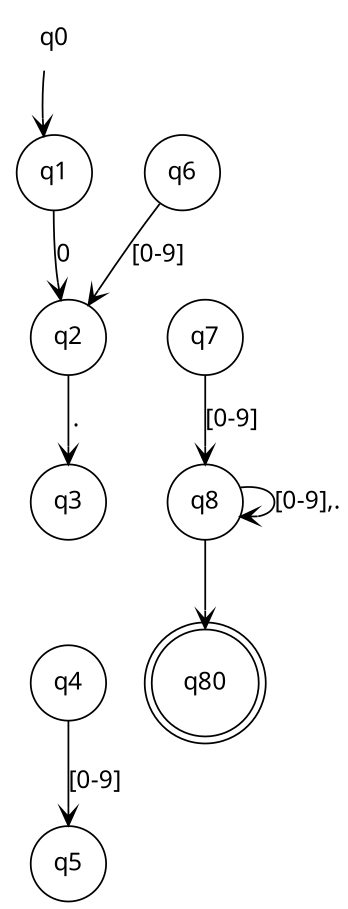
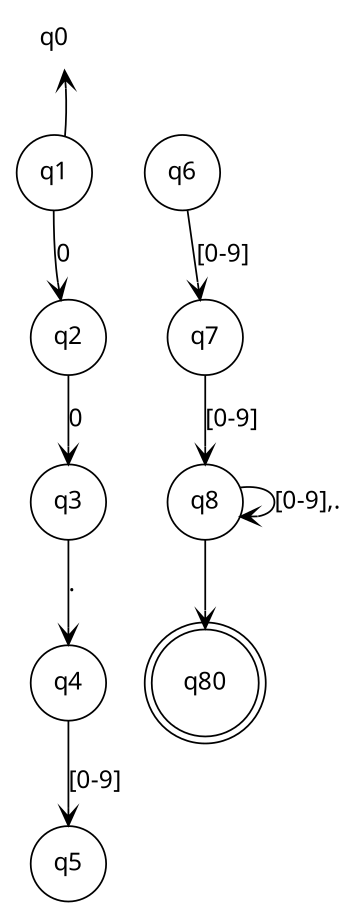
  digraph {
    fontname="Noto Sans"
    rankdir=TB
    node [fontname="Noto Sans" shape=circle]
    edge [arrowhead=vee fontname="Noto Sans"]
    q0 [shape=plaintext]
    n2 [label=q1]
    n3 [label=q2]
    n4 [label=q3]
    n5 [label=q4]
    n6 [label=q5]
    n7 [label=q6]
    n8 [label=q7]
    n9 [label=q8]
    n10 [label=q80 shape=doublecircle]
-   q0 -> n2
+   n2 -> q0
    n2 -> n3 [label=0]
-   n3 -> n4 [label="."]
+   n3 -> n4 [label=0]
+   n4 -> n5 [label="."]
    n5 -> n6 [label="[0-9]"]
-   n7 -> n3 [label="[0-9]"]
+   n7 -> n8 [label="[0-9]"]
    n8 -> n9 [label="[0-9]"]
    n9 -> n9 [label="[0-9],." labelangle=30 labeldistance=2]
    n9 -> n10
  }
